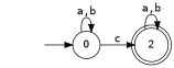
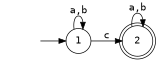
  digraph {
    rankdir=LR
    fontname="DejaVu Sans Mono"
    node [fontname="DejaVu Sans Mono"]
    edge [fontname="DejaVu Sans Mono"]
    0 [style=invis]
-   1 [shape=circle label=0]
+   1 [shape=circle]
    2 [shape=doublecircle]
    0 -> 1
    1 -> 1 [label="a,b"]
    1 -> 2 [label=c]
    2 -> 2 [label="a,b"]
  }
